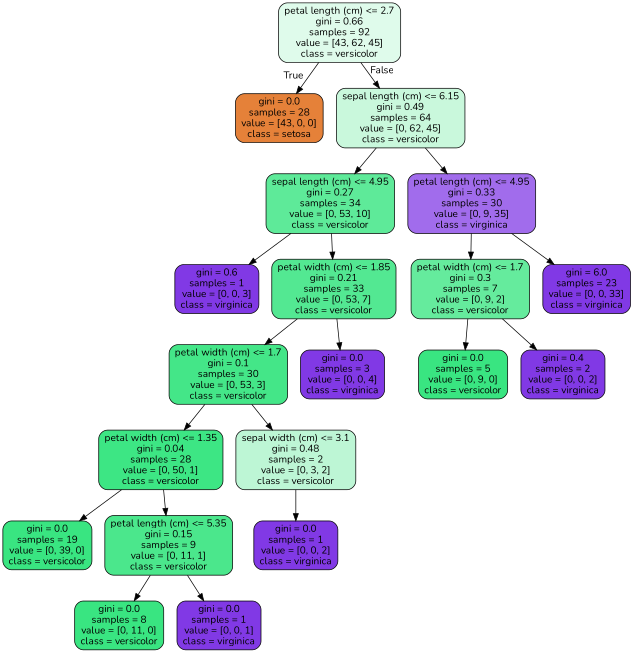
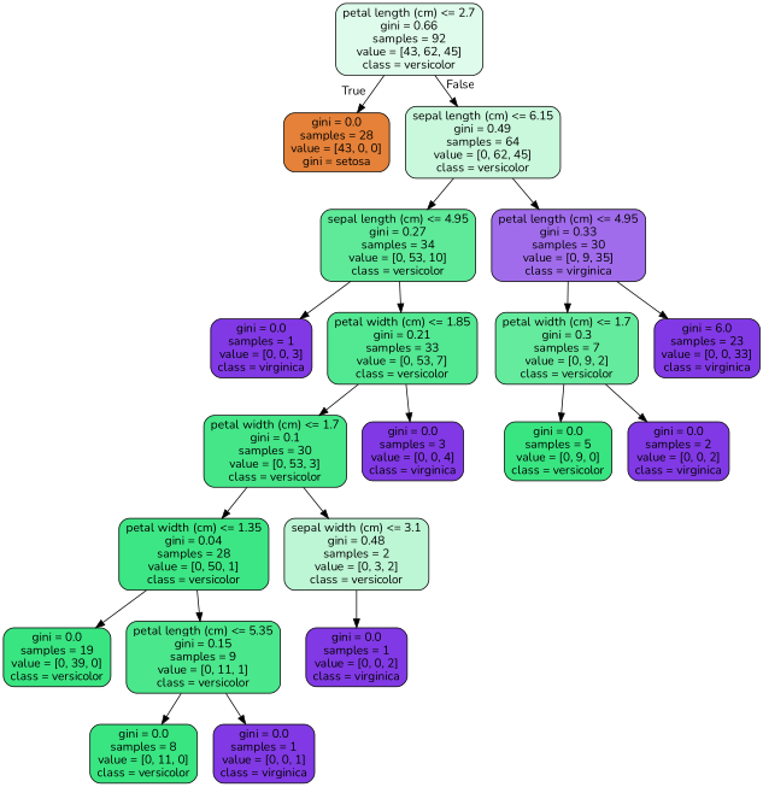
  digraph {
    fontname=Nunito
    node [color=black fillcolor="#8139e5" fontname=Nunito shape=box style="filled, rounded"]
    edge [fontname=Nunito]
    n1 [fillcolor="#dffbeb" label="petal length (cm) <= 2.7\ngini = 0.66\nsamples = 92\nvalue = [43, 62, 45]\nclass = versicolor"]
-   n2 [fillcolor="#e58139" label="gini = 0.0\nsamples = 28\nvalue = [43, 0, 0]\nclass = setosa"]
+   n2 [fillcolor="#e58139" label="gini = 0.0\nsamples = 28\nvalue = [43, 0, 0]\ngini = setosa"]
    n3 [fillcolor="#c9f8dc" label="sepal length (cm) <= 6.15\ngini = 0.49\nsamples = 64\nvalue = [0, 62, 45]\nclass = versicolor"]
    n4 [fillcolor="#5eea99" label="sepal length (cm) <= 4.95\ngini = 0.27\nsamples = 34\nvalue = [0, 53, 10]\nclass = versicolor"]
    n5 [fillcolor="#a16cec" label="petal length (cm) <= 4.95\ngini = 0.33\nsamples = 30\nvalue = [0, 9, 35]\nclass = virginica"]
-   n6 [label="gini = 0.6\nsamples = 1\nvalue = [0, 0, 3]\nclass = virginica"]
+   n6 [label="gini = 0.0\nsamples = 1\nvalue = [0, 0, 3]\nclass = virginica"]
    n7 [fillcolor="#53e892" label="petal width (cm) <= 1.85\ngini = 0.21\nsamples = 33\nvalue = [0, 53, 7]\nclass = versicolor"]
    n8 [fillcolor="#65eb9d" label="petal width (cm) <= 1.7\ngini = 0.3\nsamples = 7\nvalue = [0, 9, 2]\nclass = versicolor"]
    n9 [label="gini = 6.0\nsamples = 23\nvalue = [0, 0, 33]\nclass = virginica"]
    n10 [fillcolor="#44e688" label="petal width (cm) <= 1.7\ngini = 0.1\nsamples = 30\nvalue = [0, 53, 3]\nclass = versicolor"]
    n11 [label="gini = 0.0\nsamples = 3\nvalue = [0, 0, 4]\nclass = virginica"]
    n12 [fillcolor="#3de684" label="petal width (cm) <= 1.35\ngini = 0.04\nsamples = 28\nvalue = [0, 50, 1]\nclass = versicolor"]
    n13 [fillcolor="#bdf6d5" label="sepal width (cm) <= 3.1\ngini = 0.48\nsamples = 2\nvalue = [0, 3, 2]\nclass = versicolor"]
    n14 [fillcolor="#39e581" label="gini = 0.0\nsamples = 19\nvalue = [0, 39, 0]\nclass = versicolor"]
    n15 [fillcolor="#4be78c" label="petal length (cm) <= 5.35\ngini = 0.15\nsamples = 9\nvalue = [0, 11, 1]\nclass = versicolor"]
    n16 [label="gini = 0.0\nsamples = 1\nvalue = [0, 0, 2]\nclass = virginica"]
    n17 [fillcolor="#39e581" label="gini = 0.0\nsamples = 8\nvalue = [0, 11, 0]\nclass = versicolor"]
    n18 [label="gini = 0.0\nsamples = 1\nvalue = [0, 0, 1]\nclass = virginica"]
    n19 [fillcolor="#39e581" label="gini = 0.0\nsamples = 5\nvalue = [0, 9, 0]\nclass = versicolor"]
-   n20 [label="gini = 0.4\nsamples = 2\nvalue = [0, 0, 2]\nclass = virginica"]
+   n20 [label="gini = 0.0\nsamples = 2\nvalue = [0, 0, 2]\nclass = virginica"]
    n1 -> n2 [headlabel=True labelangle=45 labeldistance=2.5]
    n1 -> n3 [headlabel=False labelangle=-45 labeldistance=2.5]
    n3 -> n4
    n3 -> n5
    n4 -> n6
    n4 -> n7
    n5 -> n8
    n5 -> n9
    n7 -> n10
    n7 -> n11
    n8 -> n19
    n8 -> n20
    n10 -> n12
    n10 -> n13
    n12 -> n14
    n12 -> n15
    n13 -> n16
    n15 -> n17
    n15 -> n18
  }
